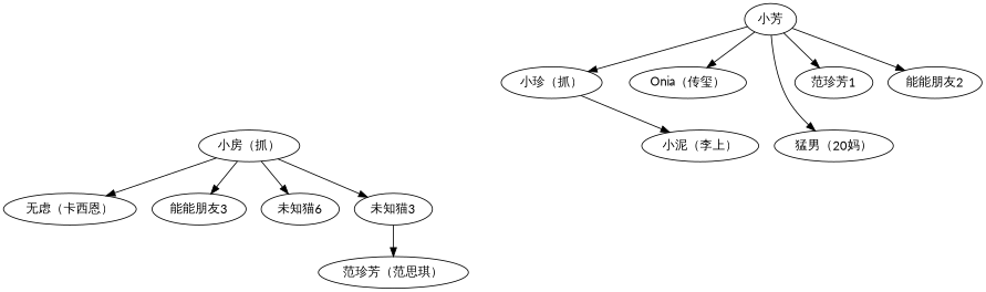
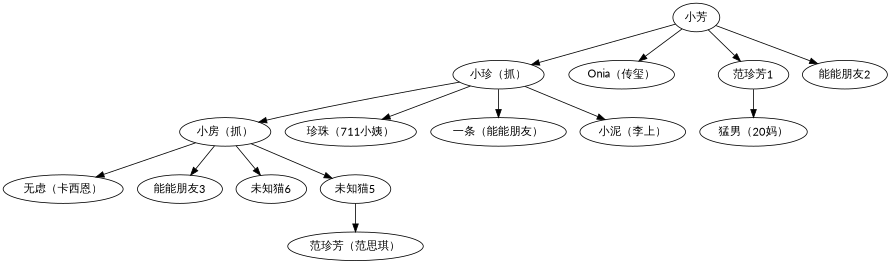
  digraph {
    fontname=Lato
    node [fontname=Lato]
    edge [fontname=Lato]
    "小芳"
    "小珍（抓）"
    "Onia（传玺）"
    "猛男（20妈）"
    n5 [label="范珍芳1"]
    n6 [label="能能朋友2"]
    "小房（抓）"
+   "珍珠（711小姨）"
+   "一条（能能朋友）"
    "小泥（李上）"
    "无虑（卡西恩）"
    n12 [label="能能朋友3"]
    n13 [label="未知猫6"]
-   "未知猫5" [label="未知猫3"]
+   "未知猫5"
    "范珍芳（范思琪）"
    "小芳" -> "小珍（抓）"
    "小芳" -> "Onia（传玺）"
-   "小芳" -> "猛男（20妈）"
+   n5 -> "猛男（20妈）"
    "小芳" -> n5
    "小芳" -> n6
+   "小珍（抓）" -> "小房（抓）"
+   "小珍（抓）" -> "珍珠（711小姨）"
+   "小珍（抓）" -> "一条（能能朋友）"
    "小珍（抓）" -> "小泥（李上）"
    "小房（抓）" -> "无虑（卡西恩）"
    "小房（抓）" -> n12
    "小房（抓）" -> n13
    "小房（抓）" -> "未知猫5"
    "未知猫5" -> "范珍芳（范思琪）"
  }
